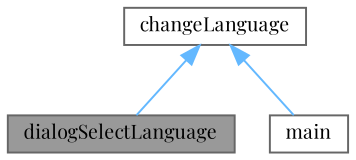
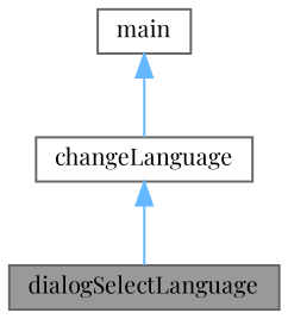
  digraph {
    fontname="Playfair Display"
    rankdir=TB
    node [color=grey40 fillcolor=white fontname="Playfair Display" fontsize=10 shape=box style=filled]
    edge [color=steelblue1 dir=back fontname="Playfair Display" fontsize=10 labelfontname=Helvetica labelfontsize=10 style=solid]
    n1 [color=gray40 fillcolor=grey60 fontcolor=black height=0.2 label=dialogSelectLanguage width=0.4]
    n2 [height=0.2 label=changeLanguage width=0.4]
    n3 [height=0.2 label=main width=0.4]
    n2 -> n1
-   n2 -> n3
+   n3 -> n2
  }
